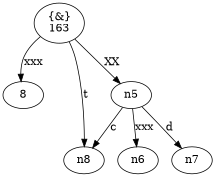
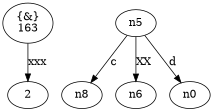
  digraph {
    fontcolor=black
    fontname="Times-Roman"
    fontsize=14
    ordering=out
    node [fontcolor=black fontname="Times-Roman" fontsize=14 shape=ellipse style=solid]
    edge [fontcolor=black fontname="Times-Roman" fontsize=14 style=solid]
    163 [label="{&}\n\N"]
-   2 [label=8]
+   2
    n5
    n8
    n6
-   n7
+   n7 [label=n0]
    163 -> 2 [label=xxx]
-   163 -> n5 [label=XX]
-   163 -> n8 [label=t]
    n5 -> n8 [label=c]
-   n5 -> n6 [label=xxx]
+   n5 -> n6 [label=XX]
    n5 -> n7 [label=d]
  }
